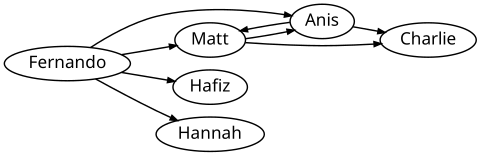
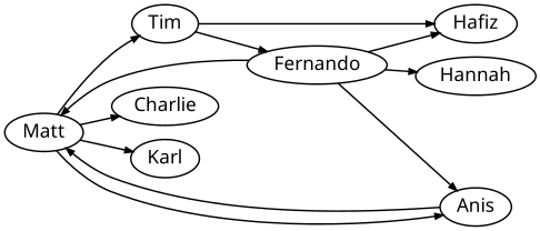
  digraph {
    fontname="Noto Sans"
    rankdir=LR
    node [fontname="Noto Sans" fontsize=24 penwidth=2]
    edge [fontname="Noto Sans" penwidth=2]
    Matt
+   Tim
    Anis
    Charlie
+   Karl
    Hafiz
    Fernando
    Hannah
+   Matt -> Tim
    Matt -> Anis
    Matt -> Charlie
+   Matt -> Karl
+   Tim -> Hafiz
+   Tim -> Fernando
    Anis -> Matt
-   Anis -> Charlie
    Fernando -> Matt
    Fernando -> Anis
    Fernando -> Hafiz
    Fernando -> Hannah
  }
